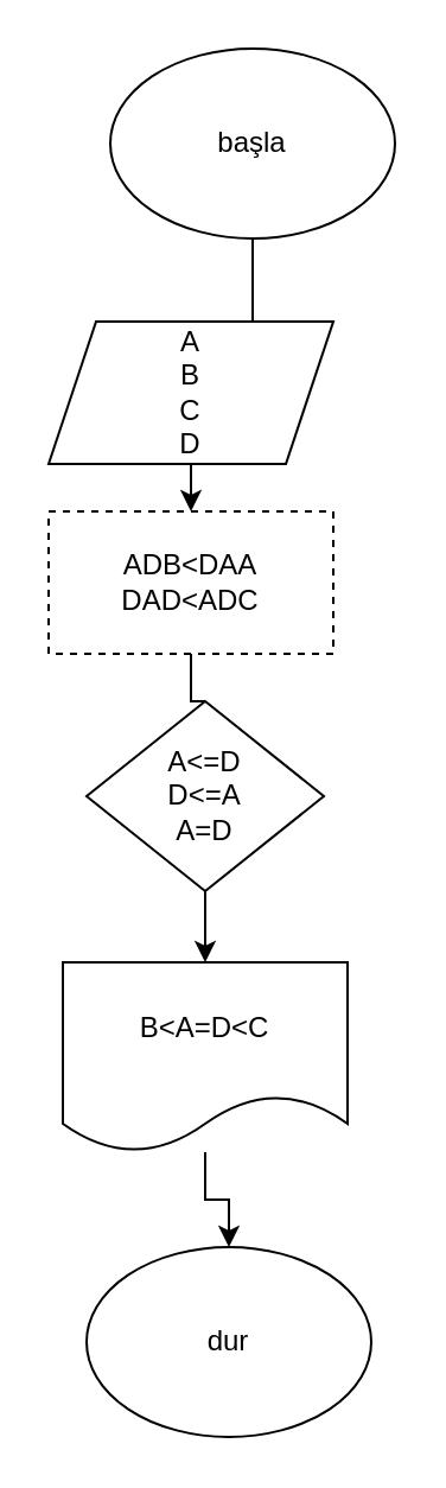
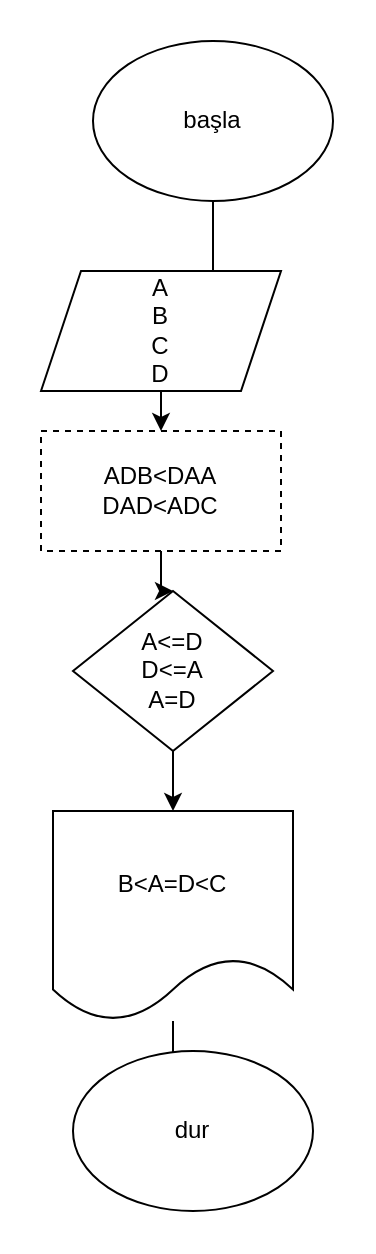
  <mxCell id="0" />
  <mxCell id="1" parent="0" />
  <mxCell id="2" value="" style="edgeStyle=orthogonalEdgeStyle;rounded=0;orthogonalLoop=1;jettySize=auto;html=1;" edge="1" parent="1" source="3" target="8"><mxGeometry relative="1" as="geometry" /></mxCell>
  <mxCell id="3" value="başla" style="ellipse;whiteSpace=wrap;html=1;" parent="1" vertex="1"><mxGeometry x="46" y="20" width="120" height="80" as="geometry" /></mxCell>
  <mxCell id="4" value="A&lt;br&gt;B&lt;br&gt;C&lt;br&gt;D" style="shape=parallelogram;perimeter=parallelogramPerimeter;whiteSpace=wrap;html=1;fixedSize=1;" parent="1" vertex="1"><mxGeometry x="20" y="135" width="120" height="60" as="geometry" /></mxCell>
  <mxCell id="5" value="" style="edgeStyle=orthogonalEdgeStyle;rounded=0;orthogonalLoop=1;jettySize=auto;html=1;" edge="1" parent="1" source="6" target="10"><mxGeometry relative="1" as="geometry" /></mxCell>
  <mxCell id="6" value="A&amp;lt;=D&lt;br&gt;D&amp;lt;=A&lt;br&gt;A=D&lt;br&gt;" style="rhombus;whiteSpace=wrap;html=1;" parent="1" vertex="1"><mxGeometry x="36" y="295" width="100" height="80" as="geometry" /></mxCell>
- <mxCell id="7" value="" style="edgeStyle=orthogonalEdgeStyle;rounded=0;orthogonalLoop=1;jettySize=auto;html=1;endArrow=none;" edge="1" parent="1" source="8" target="6"><mxGeometry relative="1" as="geometry" /></mxCell>
+ <mxCell id="7" value="" style="edgeStyle=orthogonalEdgeStyle;rounded=0;orthogonalLoop=1;jettySize=auto;html=1;" edge="1" parent="1" source="8" target="6"><mxGeometry relative="1" as="geometry" /></mxCell>
  <mxCell id="8" value="ADB&amp;lt;DAA&lt;br&gt;DAD&amp;lt;ADC" style="rounded=0;whiteSpace=wrap;html=1;dashed=1;" parent="1" vertex="1"><mxGeometry x="20" y="215" width="120" height="60" as="geometry" /></mxCell>
  <mxCell id="9" value="" style="edgeStyle=orthogonalEdgeStyle;rounded=0;orthogonalLoop=1;jettySize=auto;html=1;" edge="1" parent="1" source="10" target="11"><mxGeometry relative="1" as="geometry" /></mxCell>
- <mxCell id="10" value="B&amp;lt;A=D&amp;lt;C" style="shape=document;whiteSpace=wrap;html=1;boundedLbl=1;" parent="1" vertex="1"><mxGeometry x="26" y="405" width="120" height="80" as="geometry" /></mxCell>
+ <mxCell id="10" value="B&amp;lt;A=D&amp;lt;C" style="shape=document;whiteSpace=wrap;html=1;boundedLbl=1;" parent="1" vertex="1"><mxGeometry x="26" y="405" width="120" height="105" as="geometry" /></mxCell>
  <mxCell id="11" value="dur" style="ellipse;whiteSpace=wrap;html=1;" parent="1" vertex="1"><mxGeometry x="36" y="525" width="120" height="80" as="geometry" /></mxCell>
